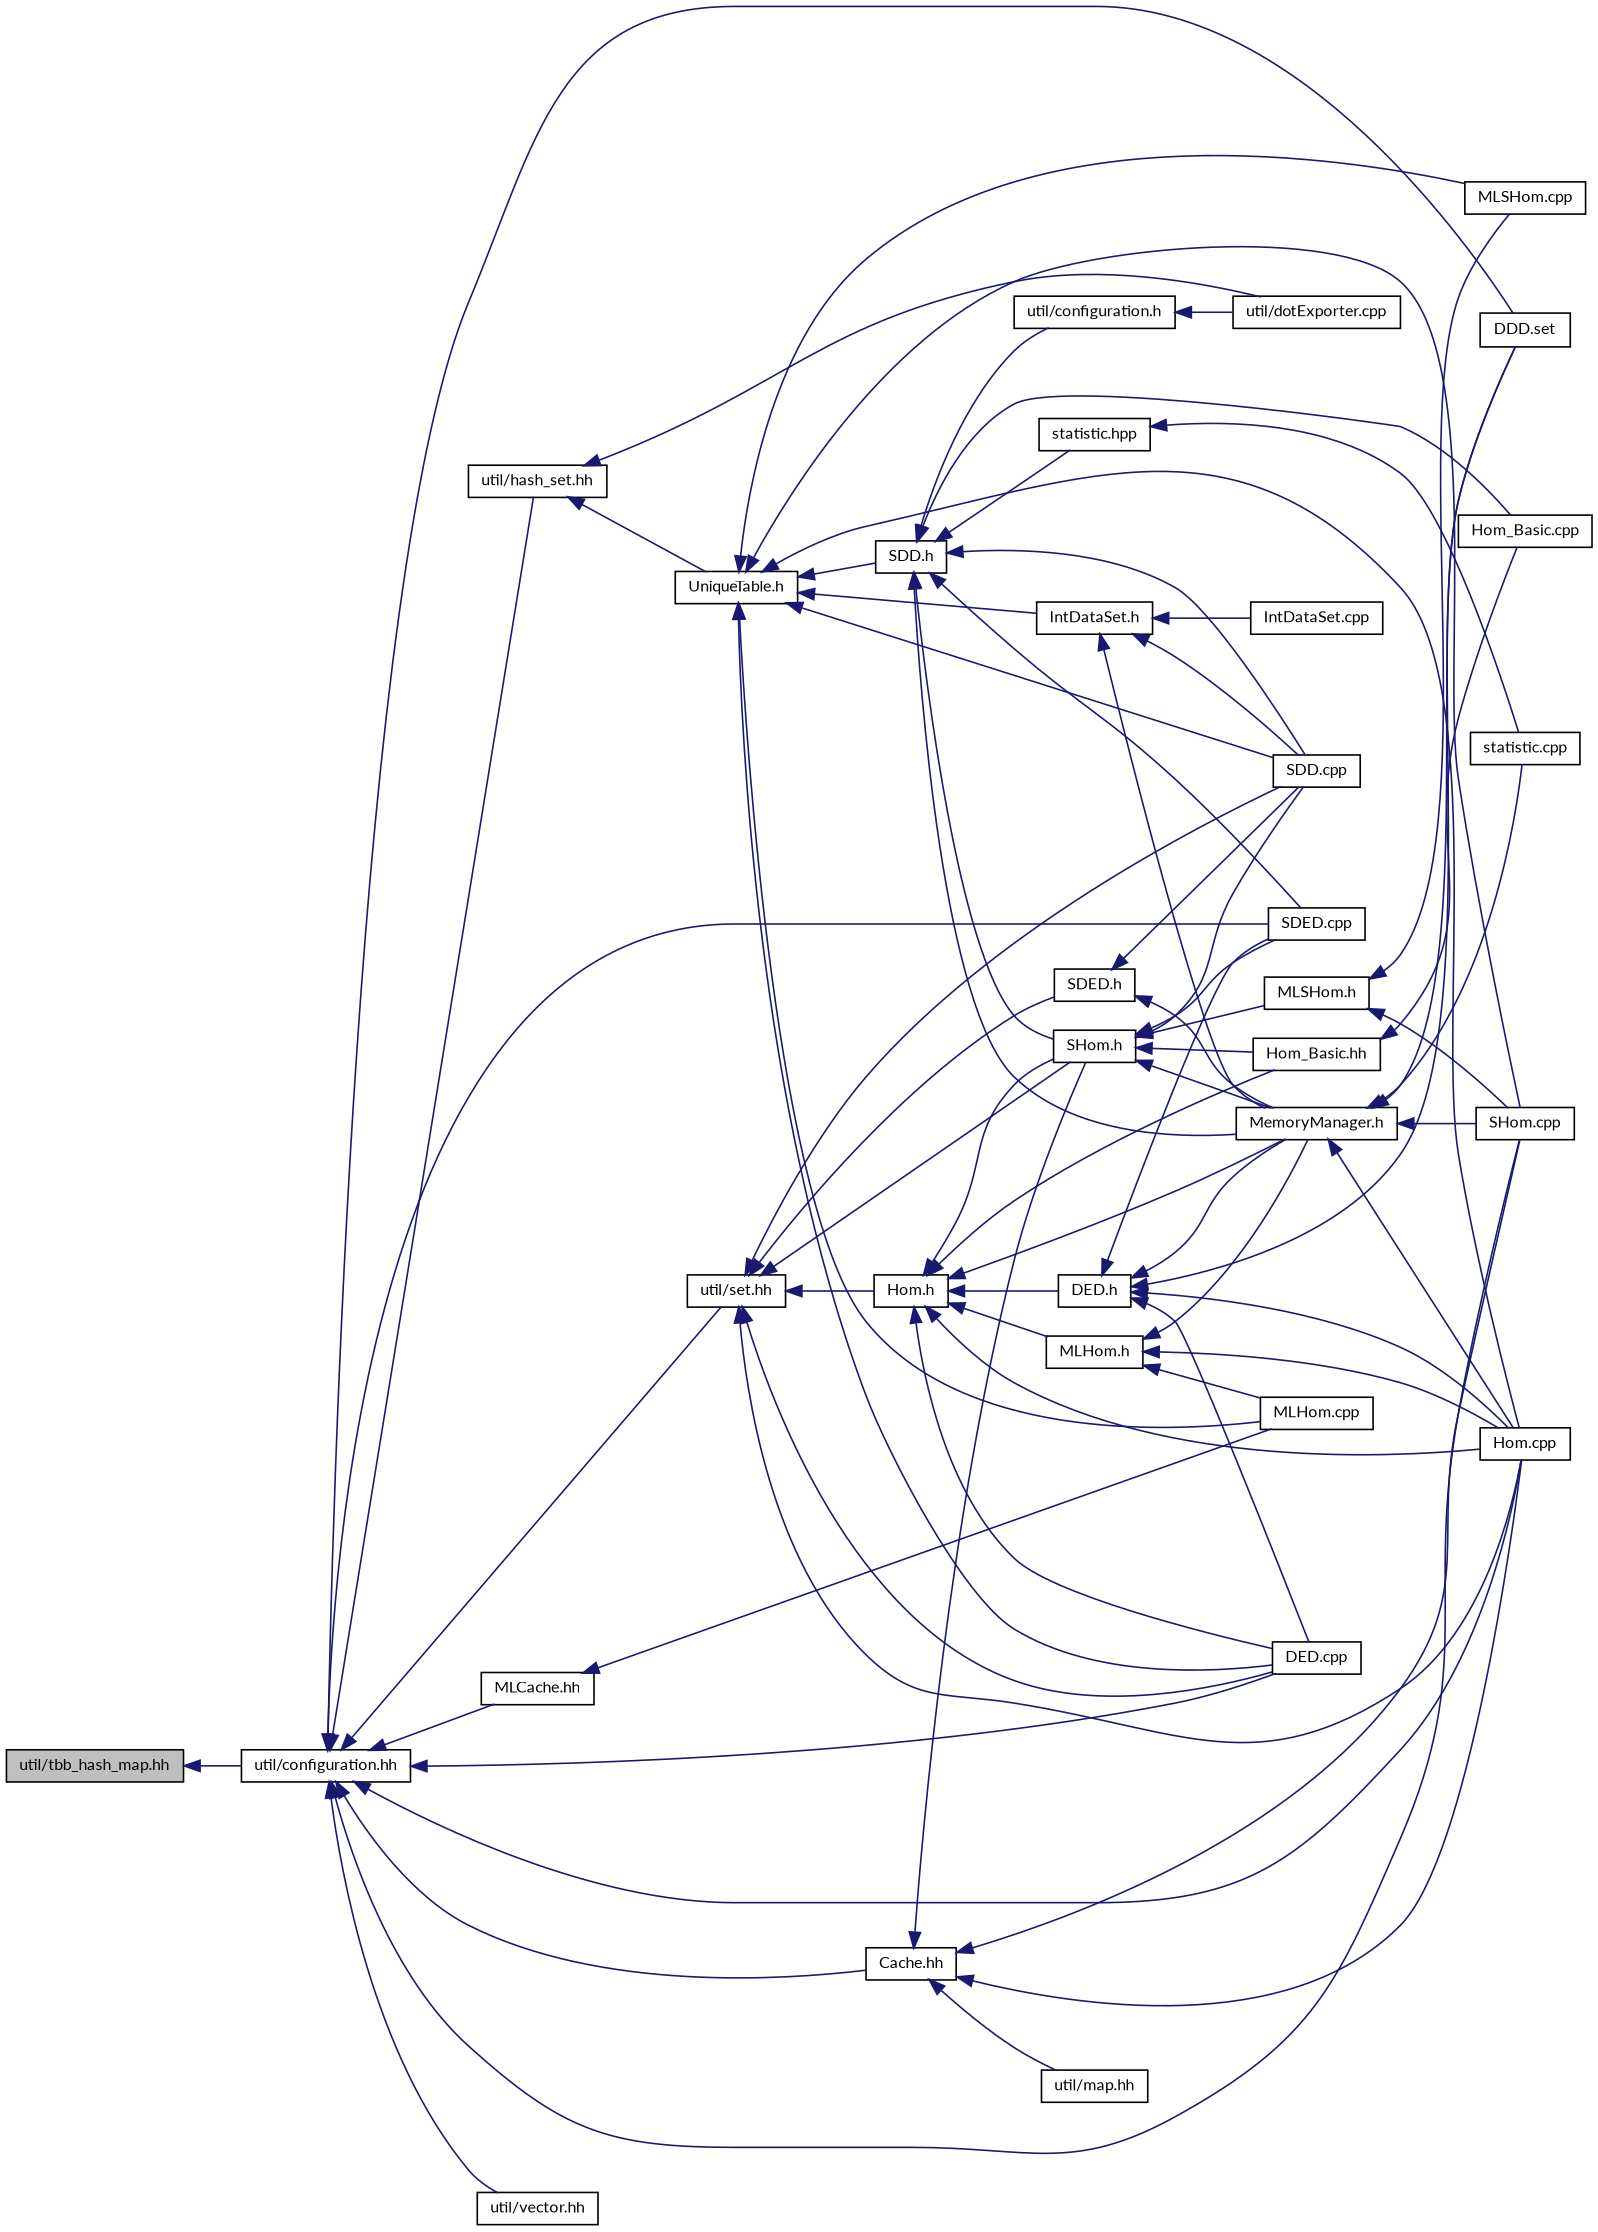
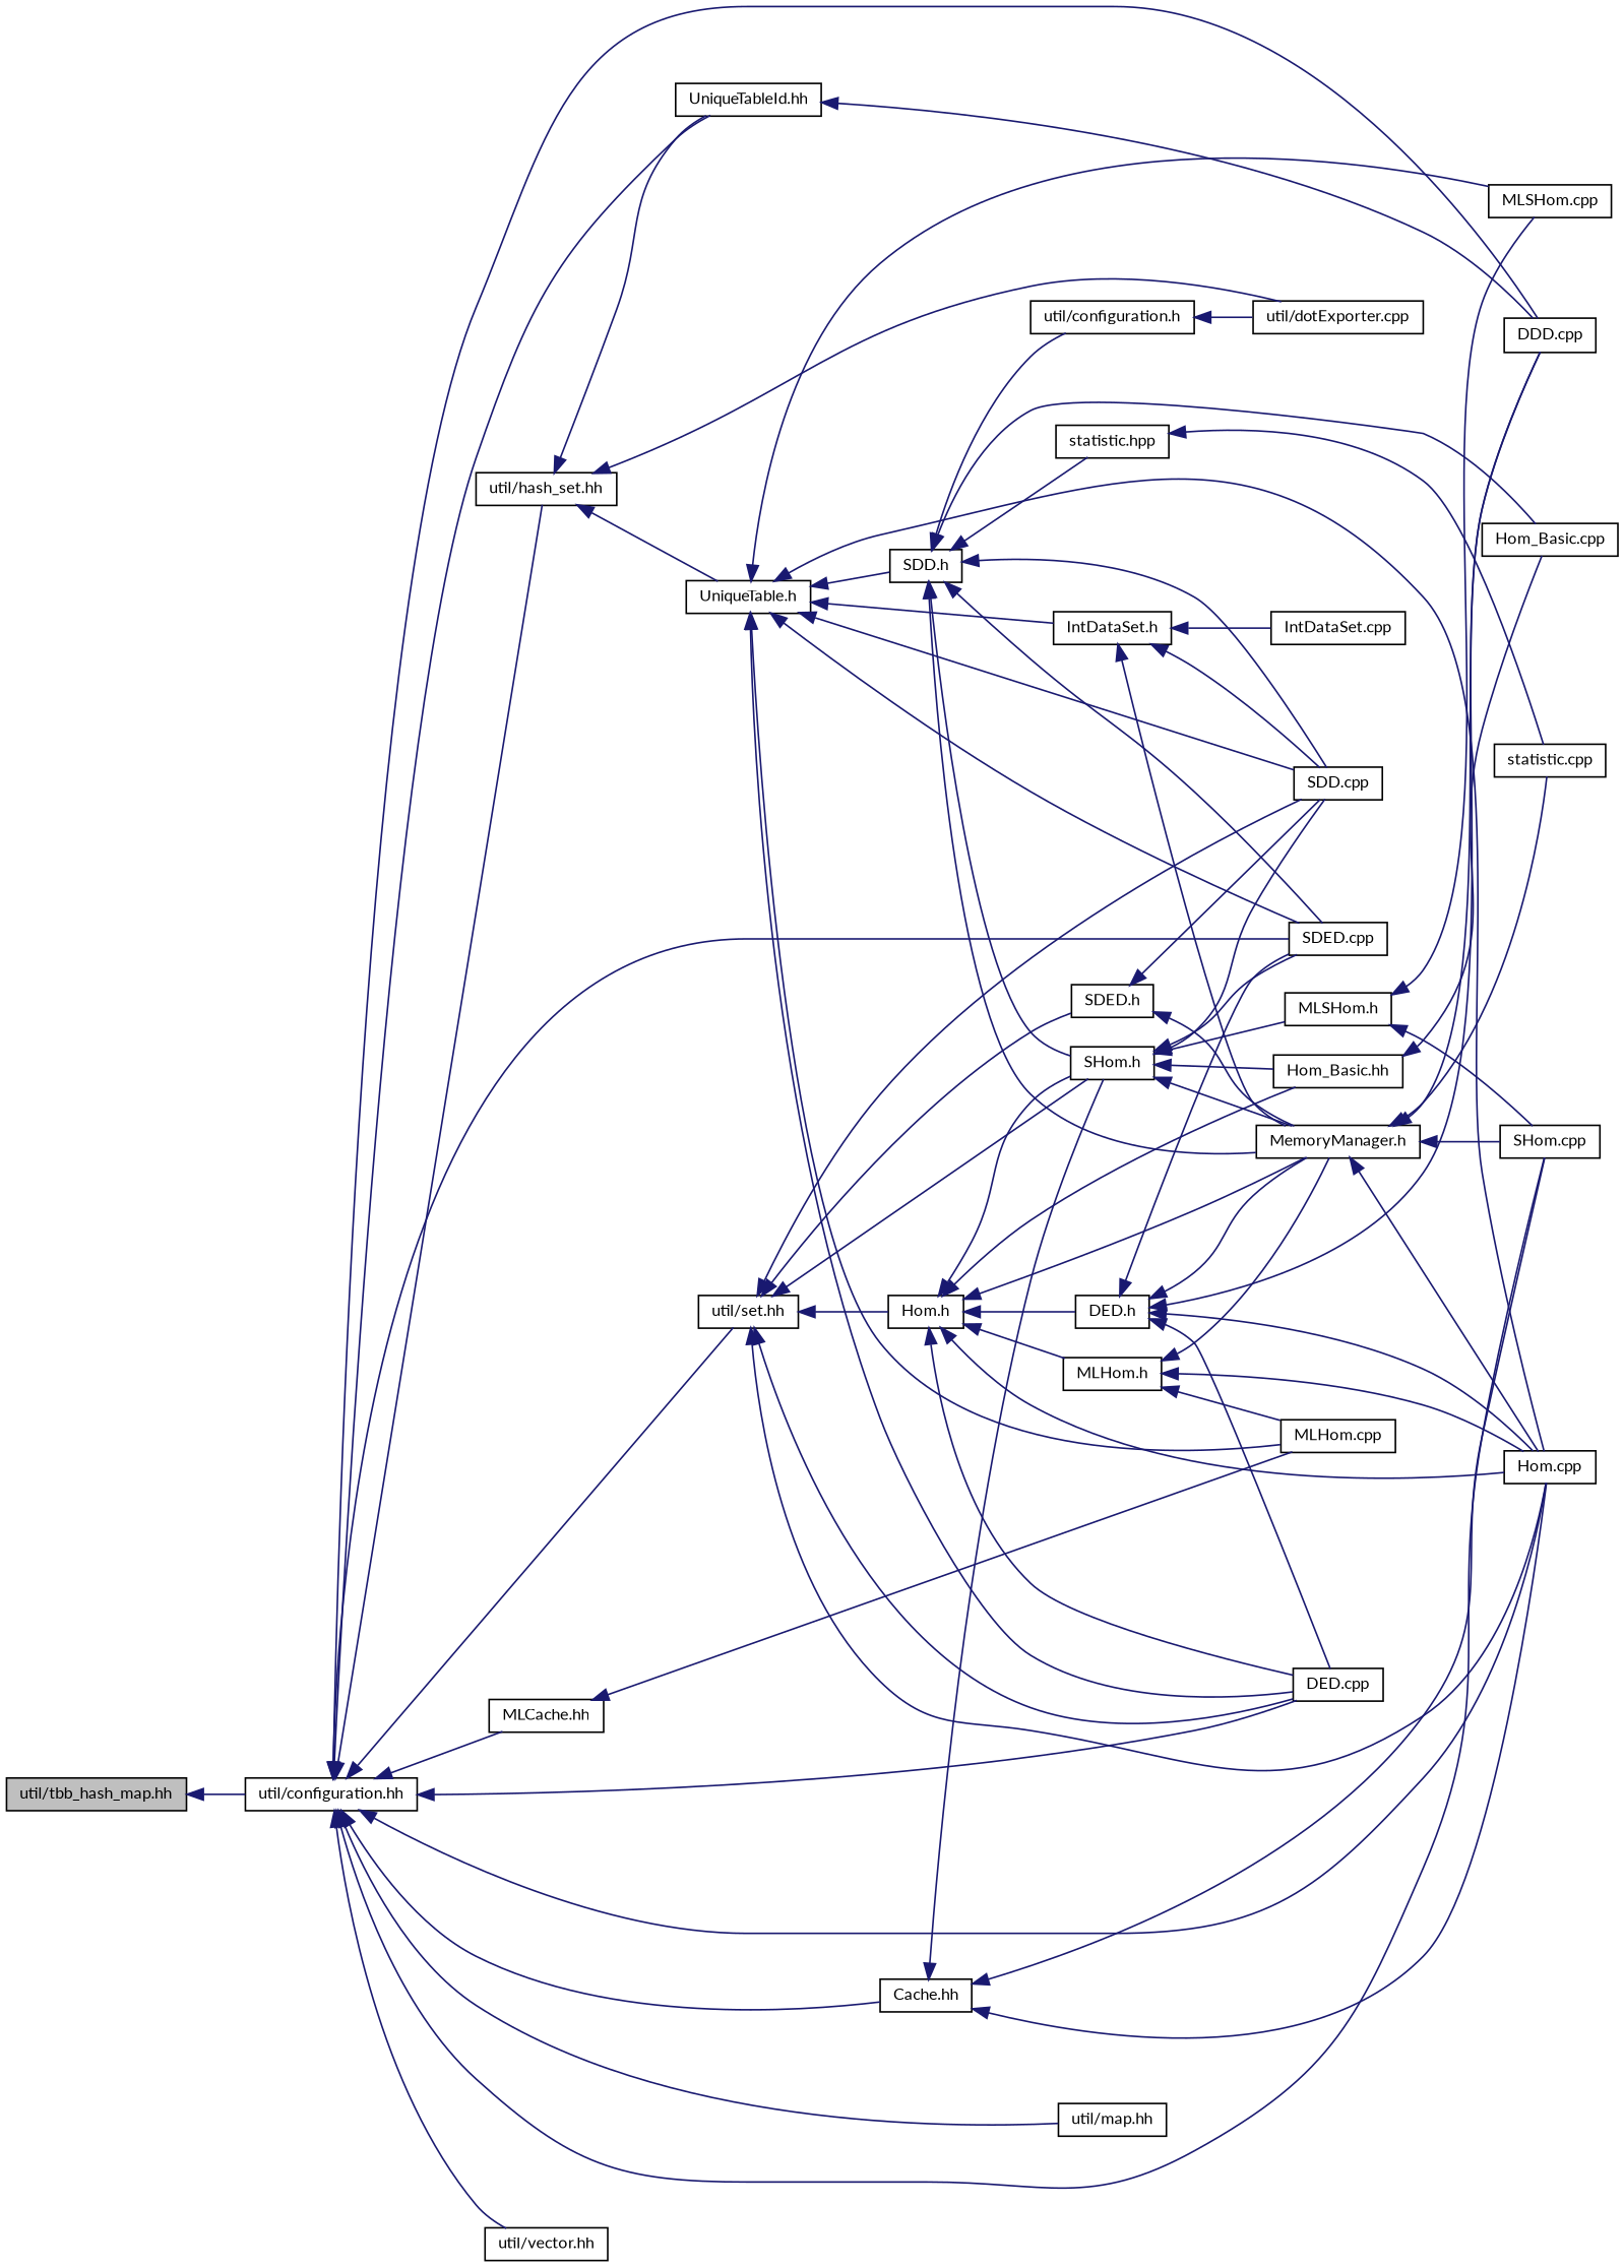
  digraph {
    fontname=Lato
    rankdir=LR
    node [color=black fillcolor=white fontname=Lato fontsize=10 shape=record style=filled]
    edge [color=midnightblue dir=back fontname=Lato fontsize=10 labelfontname=FreeSans labelfontsize=10 style=solid]
    n1 [fillcolor=grey75 fontcolor=black height=0.2 label="util/tbb_hash_map.hh" width=0.4]
    n2 [height=0.2 label="util/configuration.hh" width=0.4]
    n3 [height=0.2 label="Cache.hh" width=0.4]
    n4 [height=0.2 label="Hom.cpp" width=0.4]
    n5 [height=0.2 label="SHom.cpp" width=0.4]
-   n6 [height=0.2 label="DDD.set" width=0.4]
+   n6 [height=0.2 label="DDD.cpp" width=0.4]
    n7 [height=0.2 label="SDED.cpp" width=0.4]
    n8 [height=0.2 label="DED.cpp" width=0.4]
    n9 [height=0.2 label="MLCache.hh" width=0.4]
+   n10 [height=0.2 label="UniqueTableId.hh" width=0.4]
    n11 [height=0.2 label="util/hash_set.hh" width=0.4]
    n12 [height=0.2 label="util/map.hh" width=0.4]
    n13 [height=0.2 label="util/set.hh" width=0.4]
    n14 [height=0.2 label="util/vector.hh" width=0.4]
    n15 [height=0.2 label="SHom.h" width=0.4]
    n16 [height=0.2 label="MLHom.cpp" width=0.4]
    n17 [height=0.2 label="UniqueTable.h" width=0.4]
    n18 [height=0.2 label="util/dotExporter.cpp" width=0.4]
    n19 [height=0.2 label="SDD.cpp" width=0.4]
    n20 [height=0.2 label="Hom.h" width=0.4]
    n21 [height=0.2 label="SDED.h" width=0.4]
    n22 [height=0.2 label="MemoryManager.h" width=0.4]
    n23 [height=0.2 label="Hom_Basic.hh" width=0.4]
    n24 [height=0.2 label="MLSHom.h" width=0.4]
    n25 [height=0.2 label="statistic.cpp" width=0.4]
    n26 [height=0.2 label="Hom_Basic.cpp" width=0.4]
    n27 [height=0.2 label="MLSHom.cpp" width=0.4]
    n28 [height=0.2 label="IntDataSet.h" width=0.4]
    n29 [height=0.2 label="SDD.h" width=0.4]
    n30 [height=0.2 label="IntDataSet.cpp" width=0.4]
    n31 [height=0.2 label="statistic.hpp" width=0.4]
    n32 [height=0.2 label="util/configuration.h" width=0.4]
    n33 [height=0.2 label="DED.h" width=0.4]
    n34 [height=0.2 label="MLHom.h" width=0.4]
    n1 -> n2
    n2 -> n3
    n2 -> n4
    n2 -> n5
    n2 -> n6
    n2 -> n7
    n2 -> n8
    n2 -> n9
+   n2 -> n10
    n2 -> n11
-   n3 -> n12
+   n2 -> n12
    n2 -> n13
    n2 -> n14
    n3 -> n4
    n3 -> n5
    n3 -> n15
    n9 -> n16
+   n10 -> n6
+   n11 -> n10
    n11 -> n17
    n11 -> n18
    n13 -> n4
    n13 -> n8
    n13 -> n15
    n13 -> n19
    n13 -> n20
    n13 -> n21
    n15 -> n7
    n15 -> n19
    n15 -> n22
    n15 -> n23
    n15 -> n24
    n17 -> n4
-   n17 -> n5
+   n17 -> n7
    n17 -> n8
    n17 -> n16
    n17 -> n19
    n17 -> n27
    n17 -> n28
    n17 -> n29
    n20 -> n4
    n20 -> n8
    n20 -> n15
    n20 -> n22
    n20 -> n23
    n20 -> n33
    n20 -> n34
    n21 -> n19
    n21 -> n22
    n22 -> n4
    n22 -> n5
    n22 -> n6
    n22 -> n25
    n23 -> n26
    n24 -> n5
    n24 -> n27
    n28 -> n19
    n28 -> n22
    n28 -> n30
    n29 -> n7
    n29 -> n15
    n29 -> n19
    n29 -> n22
    n29 -> n26
    n29 -> n31
    n29 -> n32
    n31 -> n25
    n32 -> n18
    n33 -> n4
    n33 -> n6
    n33 -> n7
    n33 -> n8
    n33 -> n22
    n34 -> n4
    n34 -> n16
    n34 -> n22
  }
